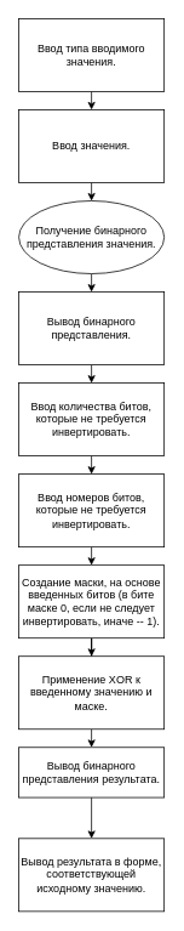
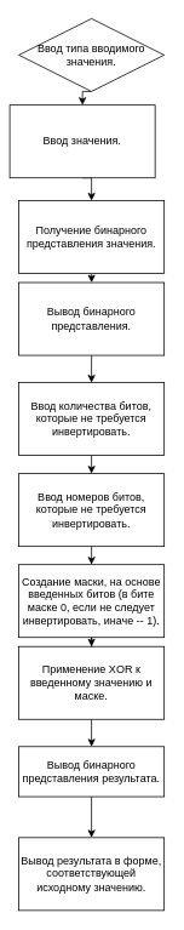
  <mxCell id="0" />
  <mxCell id="1" parent="0" />
  <mxCell id="2" style="edgeStyle=orthogonalEdgeStyle;rounded=0;orthogonalLoop=1;jettySize=auto;html=1;exitX=0.5;exitY=1;exitDx=0;exitDy=0;entryX=0.5;entryY=0;entryDx=0;entryDy=0;" edge="1" parent="1" source="3" target="5"><mxGeometry relative="1" as="geometry" /></mxCell>
- <mxCell id="3" value="Ввод типа вводимого значения." style="rounded=0;whiteSpace=wrap;html=1;" vertex="1" parent="1"><mxGeometry x="20" y="20" width="160" height="80" as="geometry" /></mxCell>
+ <mxCell id="3" value="Ввод типа вводимого значения." style="rhombus;whiteSpace=wrap;html=1;" vertex="1" parent="1"><mxGeometry x="20" y="20" width="160" height="80" as="geometry" /></mxCell>
  <mxCell id="4" style="edgeStyle=orthogonalEdgeStyle;rounded=0;orthogonalLoop=1;jettySize=auto;html=1;exitX=0.5;exitY=1;exitDx=0;exitDy=0;entryX=0.5;entryY=0;entryDx=0;entryDy=0;" edge="1" parent="1" source="5" target="7"><mxGeometry relative="1" as="geometry" /></mxCell>
- <mxCell id="5" value="Ввод значения." style="rounded=0;whiteSpace=wrap;html=1;" vertex="1" parent="1"><mxGeometry x="20" y="120" width="160" height="80" as="geometry" /></mxCell>
+ <mxCell id="5" value="Ввод значения." style="rounded=0;whiteSpace=wrap;html=1;" vertex="1" parent="1"><mxGeometry x="10" y="115" width="160" height="80" as="geometry" /></mxCell>
  <mxCell id="6" style="edgeStyle=orthogonalEdgeStyle;rounded=0;orthogonalLoop=1;jettySize=auto;html=1;exitX=0.5;exitY=1;exitDx=0;exitDy=0;entryX=0.5;entryY=0;entryDx=0;entryDy=0;" edge="1" parent="1" source="7" target="9"><mxGeometry relative="1" as="geometry" /></mxCell>
- <mxCell id="7" value="Получение бинарного представления значения." style="ellipse;whiteSpace=wrap;html=1;" vertex="1" parent="1"><mxGeometry x="20" y="220" width="160" height="80" as="geometry" /></mxCell>
+ <mxCell id="7" value="Получение бинарного представления значения." style="rounded=0;whiteSpace=wrap;html=1;" vertex="1" parent="1"><mxGeometry x="20" y="220" width="160" height="80" as="geometry" /></mxCell>
  <mxCell id="8" style="edgeStyle=orthogonalEdgeStyle;rounded=0;orthogonalLoop=1;jettySize=auto;html=1;exitX=0.5;exitY=1;exitDx=0;exitDy=0;entryX=0.5;entryY=0;entryDx=0;entryDy=0;" edge="1" parent="1" source="9" target="11"><mxGeometry relative="1" as="geometry" /></mxCell>
- <mxCell id="9" value="Вывод бинарного представления." style="rounded=0;whiteSpace=wrap;html=1;" vertex="1" parent="1"><mxGeometry x="20" y="320" width="160" height="80" as="geometry" /></mxCell>
+ <mxCell id="9" value="Вывод бинарного представления." style="rounded=0;whiteSpace=wrap;html=1;" vertex="1" parent="1"><mxGeometry x="20" y="310" width="160" height="80" as="geometry" /></mxCell>
  <mxCell id="10" style="edgeStyle=orthogonalEdgeStyle;rounded=0;orthogonalLoop=1;jettySize=auto;html=1;exitX=0.5;exitY=1;exitDx=0;exitDy=0;entryX=0.5;entryY=0;entryDx=0;entryDy=0;" edge="1" parent="1" source="11" target="13"><mxGeometry relative="1" as="geometry" /></mxCell>
  <mxCell id="11" value="Ввод количества битов, которые не требуется инвертировать." style="rounded=0;whiteSpace=wrap;html=1;" vertex="1" parent="1"><mxGeometry x="20" y="420" width="160" height="80" as="geometry" /></mxCell>
  <mxCell id="12" style="edgeStyle=orthogonalEdgeStyle;rounded=0;orthogonalLoop=1;jettySize=auto;html=1;exitX=0.5;exitY=1;exitDx=0;exitDy=0;entryX=0.5;entryY=0;entryDx=0;entryDy=0;" edge="1" parent="1" source="13" target="15"><mxGeometry relative="1" as="geometry" /></mxCell>
  <mxCell id="13" value="Ввод номеров битов, которые не требуется инвертировать." style="rounded=0;whiteSpace=wrap;html=1;" vertex="1" parent="1"><mxGeometry x="20" y="520" width="160" height="80" as="geometry" /></mxCell>
  <mxCell id="14" style="edgeStyle=orthogonalEdgeStyle;rounded=0;orthogonalLoop=1;jettySize=auto;html=1;exitX=0.5;exitY=1;exitDx=0;exitDy=0;" edge="1" parent="1" source="15" target="17"><mxGeometry relative="1" as="geometry" /></mxCell>
  <mxCell id="15" value="&lt;div&gt;Создание маски, на основе введенных битов (в бите маске 0, если не следует&lt;/div&gt;&lt;div&gt;инвертировать, иначе -- 1).&lt;/div&gt;" style="rounded=0;whiteSpace=wrap;html=1;" vertex="1" parent="1"><mxGeometry x="20" y="620" width="160" height="80" as="geometry" /></mxCell>
  <mxCell id="16" style="edgeStyle=orthogonalEdgeStyle;rounded=0;orthogonalLoop=1;jettySize=auto;html=1;exitX=0.5;exitY=1;exitDx=0;exitDy=0;entryX=0.5;entryY=0;entryDx=0;entryDy=0;" edge="1" parent="1" source="17" target="19"><mxGeometry relative="1" as="geometry" /></mxCell>
- <mxCell id="17" value="Применение XOR к введенному значению и маске." style="rounded=0;whiteSpace=wrap;html=1;" vertex="1" parent="1"><mxGeometry x="20" y="720" width="160" height="80" as="geometry" /></mxCell>
+ <mxCell id="17" value="Применение XOR к введенному значению и маске." style="rounded=0;whiteSpace=wrap;html=1;" vertex="1" parent="1"><mxGeometry x="20" y="710" width="160" height="80" as="geometry" /></mxCell>
  <mxCell id="18" style="edgeStyle=orthogonalEdgeStyle;rounded=0;orthogonalLoop=1;jettySize=auto;html=1;exitX=0.5;exitY=1;exitDx=0;exitDy=0;entryX=0.5;entryY=0;entryDx=0;entryDy=0;" edge="1" parent="1" source="19" target="20"><mxGeometry relative="1" as="geometry" /></mxCell>
  <mxCell id="19" value="Вывод бинарного представления результата." style="rounded=0;whiteSpace=wrap;html=1;" vertex="1" parent="1"><mxGeometry x="20" y="820" width="160" height="55" as="geometry" /></mxCell>
  <mxCell id="20" value="Вывод результата в форме, соответствующей исходному значению." style="rounded=0;whiteSpace=wrap;html=1;" vertex="1" parent="1"><mxGeometry x="20" y="920" width="160" height="80" as="geometry" /></mxCell>
